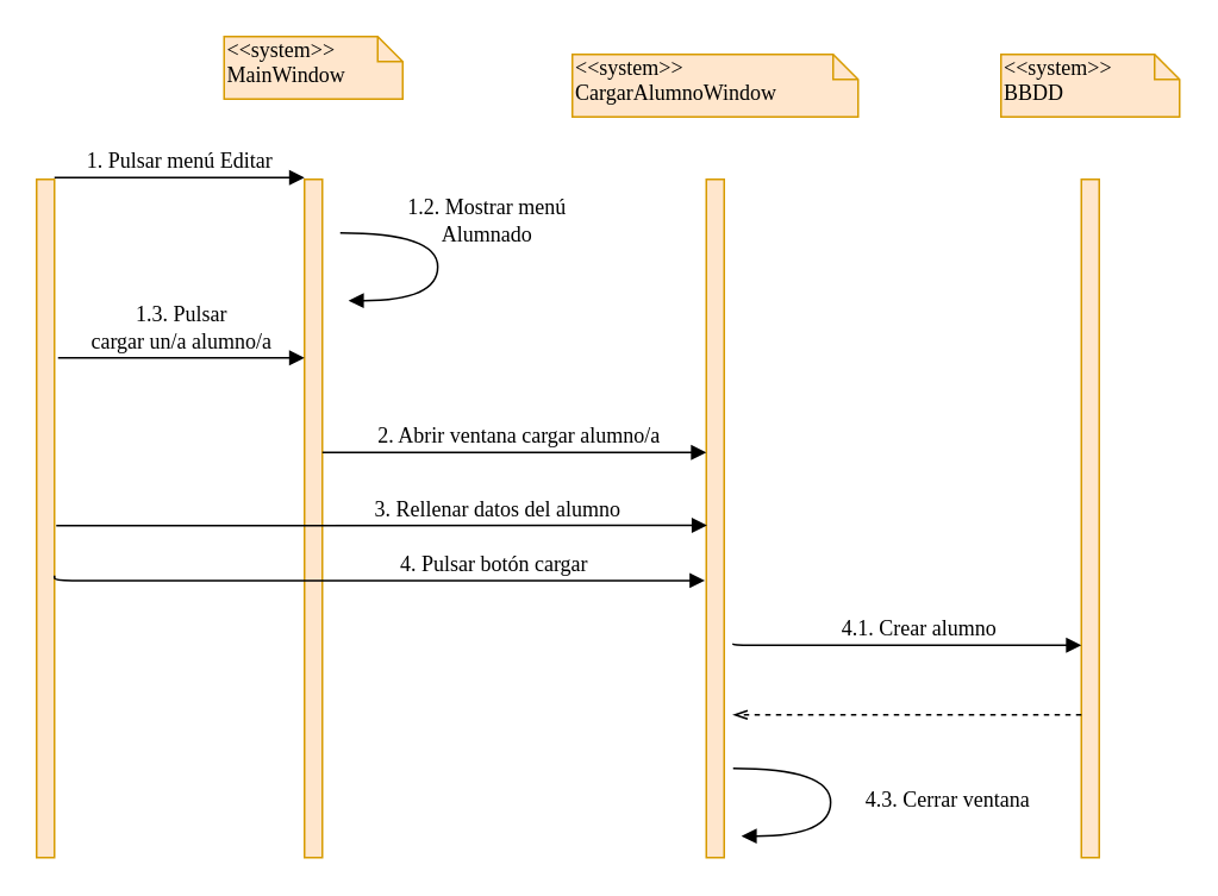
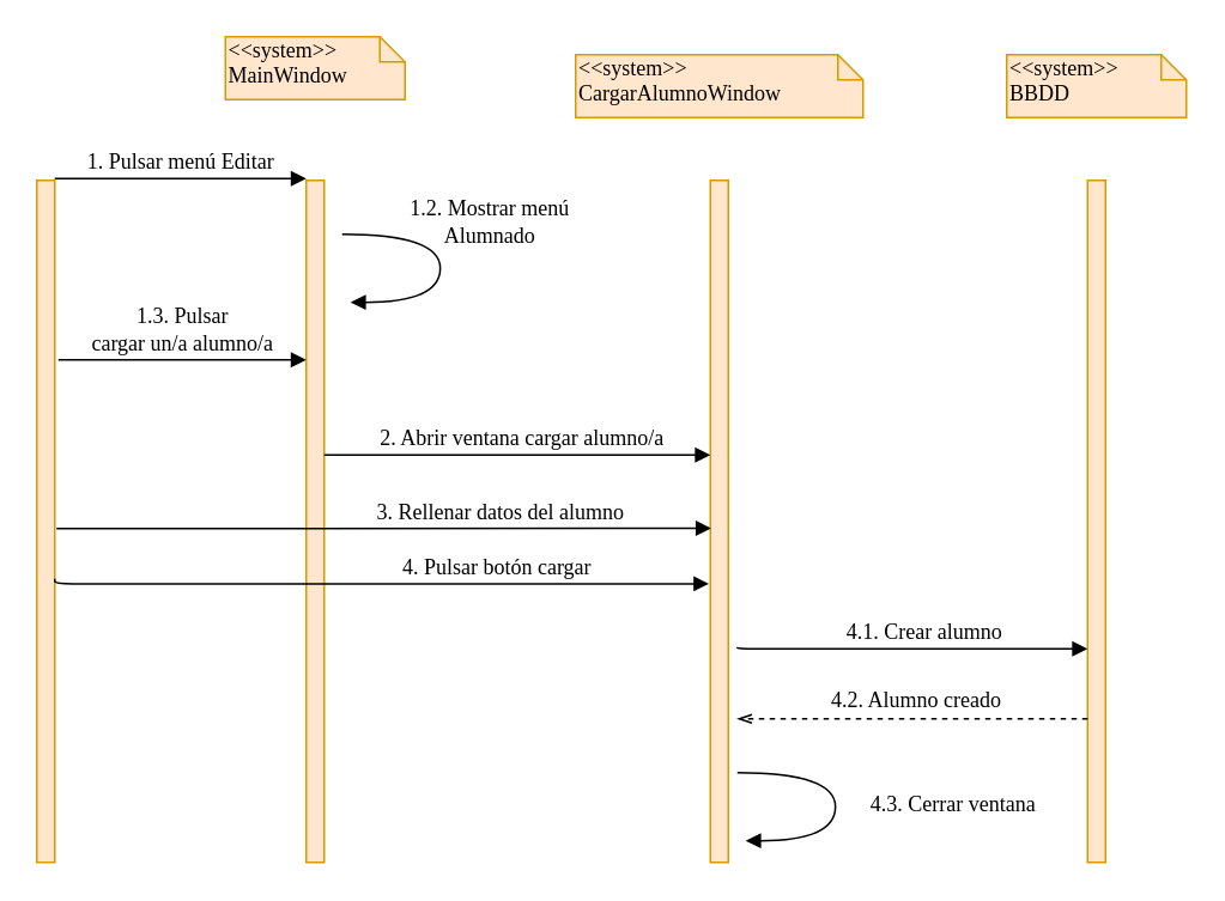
  <mxCell id="0" />
  <mxCell id="1" parent="0" />
  <mxCell id="2" value="1. Pulsar menú Editar" style="html=1;verticalAlign=bottom;endArrow=block;labelBackgroundColor=none;fontFamily=Verdana;fontSize=12;edgeStyle=elbowEdgeStyle;elbow=vertical;" edge="1" parent="1"><mxGeometry relative="1" as="geometry"><mxPoint x="30" y="99" as="sourcePoint" /><mxPoint x="170" y="99" as="targetPoint" /><Array as="points"><mxPoint x="167" y="99" /></Array></mxGeometry></mxCell>
  <mxCell id="3" value="&amp;lt;&amp;lt;system&amp;gt;&amp;gt;&lt;br&gt;MainWindow" style="shape=note;whiteSpace=wrap;html=1;size=14;verticalAlign=top;align=left;spacingTop=-6;rounded=0;shadow=0;comic=0;labelBackgroundColor=none;strokeWidth=1;fontFamily=Verdana;fontSize=12;fillColor=#ffe6cc;strokeColor=#d79b00;" vertex="1" parent="1"><mxGeometry x="125" y="20" width="100" height="35" as="geometry" /></mxCell>
  <mxCell id="4" value="" style="html=1;points=[];perimeter=orthogonalPerimeter;rounded=0;shadow=0;comic=0;labelBackgroundColor=none;strokeWidth=1;fontFamily=Verdana;fontSize=12;align=center;fillColor=#ffe6cc;strokeColor=#d79b00;" vertex="1" parent="1"><mxGeometry x="20" y="100" width="10" height="380" as="geometry" /></mxCell>
  <mxCell id="5" value="" style="html=1;points=[];perimeter=orthogonalPerimeter;rounded=0;shadow=0;comic=0;labelBackgroundColor=none;strokeWidth=1;fontFamily=Verdana;fontSize=12;align=center;fillColor=#ffe6cc;strokeColor=#d79b00;" vertex="1" parent="1"><mxGeometry x="170" y="100" width="10" height="380" as="geometry" /></mxCell>
  <mxCell id="6" value="&amp;lt;&amp;lt;system&amp;gt;&amp;gt;&lt;br&gt;CargarAlumnoWindow" style="shape=note;whiteSpace=wrap;html=1;size=14;verticalAlign=top;align=left;spacingTop=-6;rounded=0;shadow=0;comic=0;labelBackgroundColor=none;strokeWidth=1;fontFamily=Verdana;fontSize=12;fillColor=#ffe6cc;strokeColor=#d79b00;" vertex="1" parent="1"><mxGeometry x="320" y="30" width="160" height="35" as="geometry" /></mxCell>
  <mxCell id="7" value="" style="html=1;points=[];perimeter=orthogonalPerimeter;rounded=0;shadow=0;comic=0;labelBackgroundColor=none;strokeWidth=1;fontFamily=Verdana;fontSize=12;align=center;fillColor=#ffe6cc;strokeColor=#d79b00;" vertex="1" parent="1"><mxGeometry x="395" y="100" width="10" height="380" as="geometry" /></mxCell>
  <mxCell id="8" value="&amp;lt;&amp;lt;system&amp;gt;&amp;gt;&lt;br&gt;BBDD" style="shape=note;whiteSpace=wrap;html=1;size=14;verticalAlign=top;align=left;spacingTop=-6;rounded=0;shadow=0;comic=0;labelBackgroundColor=none;strokeWidth=1;fontFamily=Verdana;fontSize=12;fillColor=#ffe6cc;strokeColor=#d79b00;" vertex="1" parent="1"><mxGeometry x="560" y="30" width="100" height="35" as="geometry" /></mxCell>
  <mxCell id="9" value="" style="html=1;points=[];perimeter=orthogonalPerimeter;rounded=0;shadow=0;comic=0;labelBackgroundColor=none;strokeWidth=1;fontFamily=Verdana;fontSize=12;align=center;fillColor=#ffe6cc;strokeColor=#d79b00;" vertex="1" parent="1"><mxGeometry x="605" y="100" width="10" height="380" as="geometry" /></mxCell>
  <mxCell id="10" value="4.1. Crear alumno" style="html=1;verticalAlign=bottom;endArrow=block;labelBackgroundColor=none;fontFamily=Verdana;fontSize=12;edgeStyle=elbowEdgeStyle;elbow=vertical;" edge="1" parent="1"><mxGeometry x="0.075" relative="1" as="geometry"><mxPoint x="410" y="360" as="sourcePoint" /><mxPoint x="605" y="361" as="targetPoint" /><mxPoint as="offset" /></mxGeometry></mxCell>
  <mxCell id="11" value="2. Abrir ventana cargar alumno/a" style="html=1;verticalAlign=bottom;endArrow=block;labelBackgroundColor=none;fontFamily=Verdana;fontSize=12;edgeStyle=elbowEdgeStyle;elbow=vertical;" edge="1" parent="1"><mxGeometry x="0.023" relative="1" as="geometry"><mxPoint x="180" y="253" as="sourcePoint" /><mxPoint x="395" y="253" as="targetPoint" /><Array as="points" /><mxPoint as="offset" /></mxGeometry></mxCell>
  <mxCell id="12" value="3. Rellenar datos del alumno" style="html=1;verticalAlign=bottom;endArrow=block;labelBackgroundColor=none;fontFamily=Verdana;fontSize=12;edgeStyle=elbowEdgeStyle;elbow=vertical;" edge="1" parent="1"><mxGeometry x="0.357" relative="1" as="geometry"><mxPoint x="31" y="294" as="sourcePoint" /><mxPoint x="395.4" y="293.84" as="targetPoint" /><Array as="points"><mxPoint x="110.4" y="293.84" /></Array><mxPoint as="offset" /></mxGeometry></mxCell>
  <mxCell id="13" value="" style="endArrow=openThin;dashed=1;html=1;endFill=0;" edge="1" parent="1"><mxGeometry width="50" height="50" relative="1" as="geometry"><mxPoint x="605" y="400" as="sourcePoint" /><mxPoint x="410" y="400" as="targetPoint" /></mxGeometry></mxCell>
+ <mxCell id="14" value="4.2. Alumno creado" style="text;html=1;strokeColor=none;fillColor=none;align=center;verticalAlign=middle;whiteSpace=wrap;rounded=0;fontFamily=Verdana;" vertex="1" parent="1"><mxGeometry x="435" y="380" width="150" height="20" as="geometry" /></mxCell>
  <mxCell id="15" value="1.2. Mostrar menú &lt;br&gt;Alumnado" style="html=1;verticalAlign=bottom;endArrow=block;labelBackgroundColor=none;fontFamily=Verdana;fontSize=12;elbow=vertical;edgeStyle=orthogonalEdgeStyle;curved=1;entryX=1;entryY=0.286;entryPerimeter=0;exitX=1.038;exitY=0.345;exitPerimeter=0;" edge="1" parent="1"><mxGeometry x="-0.093" y="27" relative="1" as="geometry"><mxPoint x="190" y="130" as="sourcePoint" /><mxPoint x="194.62" y="167.92" as="targetPoint" /><Array as="points"><mxPoint x="244.62" y="129.9" /><mxPoint x="244.62" y="167.9" /></Array><mxPoint as="offset" /></mxGeometry></mxCell>
  <mxCell id="16" value="1.3. Pulsar &lt;br&gt;cargar un/a alumno/a" style="html=1;verticalAlign=bottom;endArrow=block;entryX=0;entryY=0;labelBackgroundColor=none;fontFamily=Verdana;fontSize=12;edgeStyle=elbowEdgeStyle;elbow=vertical;" edge="1" parent="1"><mxGeometry relative="1" as="geometry"><mxPoint x="32" y="200" as="sourcePoint" /><mxPoint x="170" y="200" as="targetPoint" /></mxGeometry></mxCell>
  <mxCell id="17" value="4. Pulsar botón cargar" style="html=1;verticalAlign=bottom;endArrow=block;labelBackgroundColor=none;fontFamily=Verdana;fontSize=12;edgeStyle=elbowEdgeStyle;elbow=vertical;exitX=1.117;exitY=0.579;exitDx=0;exitDy=0;exitPerimeter=0;" edge="1" parent="1"><mxGeometry x="0.357" relative="1" as="geometry"><mxPoint x="30" y="322" as="sourcePoint" /><mxPoint x="394.23" y="324.77" as="targetPoint" /><Array as="points"><mxPoint x="109.23" y="324.77" /></Array><mxPoint as="offset" /></mxGeometry></mxCell>
  <mxCell id="18" value="4.3. Cerrar ventana" style="html=1;verticalAlign=bottom;endArrow=block;labelBackgroundColor=none;fontFamily=Verdana;fontSize=12;elbow=vertical;edgeStyle=orthogonalEdgeStyle;curved=1;entryX=1;entryY=0.286;entryPerimeter=0;exitX=1.038;exitY=0.345;exitPerimeter=0;" edge="1" parent="1"><mxGeometry x="0.158" y="65" relative="1" as="geometry"><mxPoint x="410" y="430" as="sourcePoint" /><mxPoint x="414.62" y="467.92" as="targetPoint" /><Array as="points"><mxPoint x="464.62" y="429.9" /><mxPoint x="464.62" y="467.9" /></Array><mxPoint as="offset" /></mxGeometry></mxCell>
